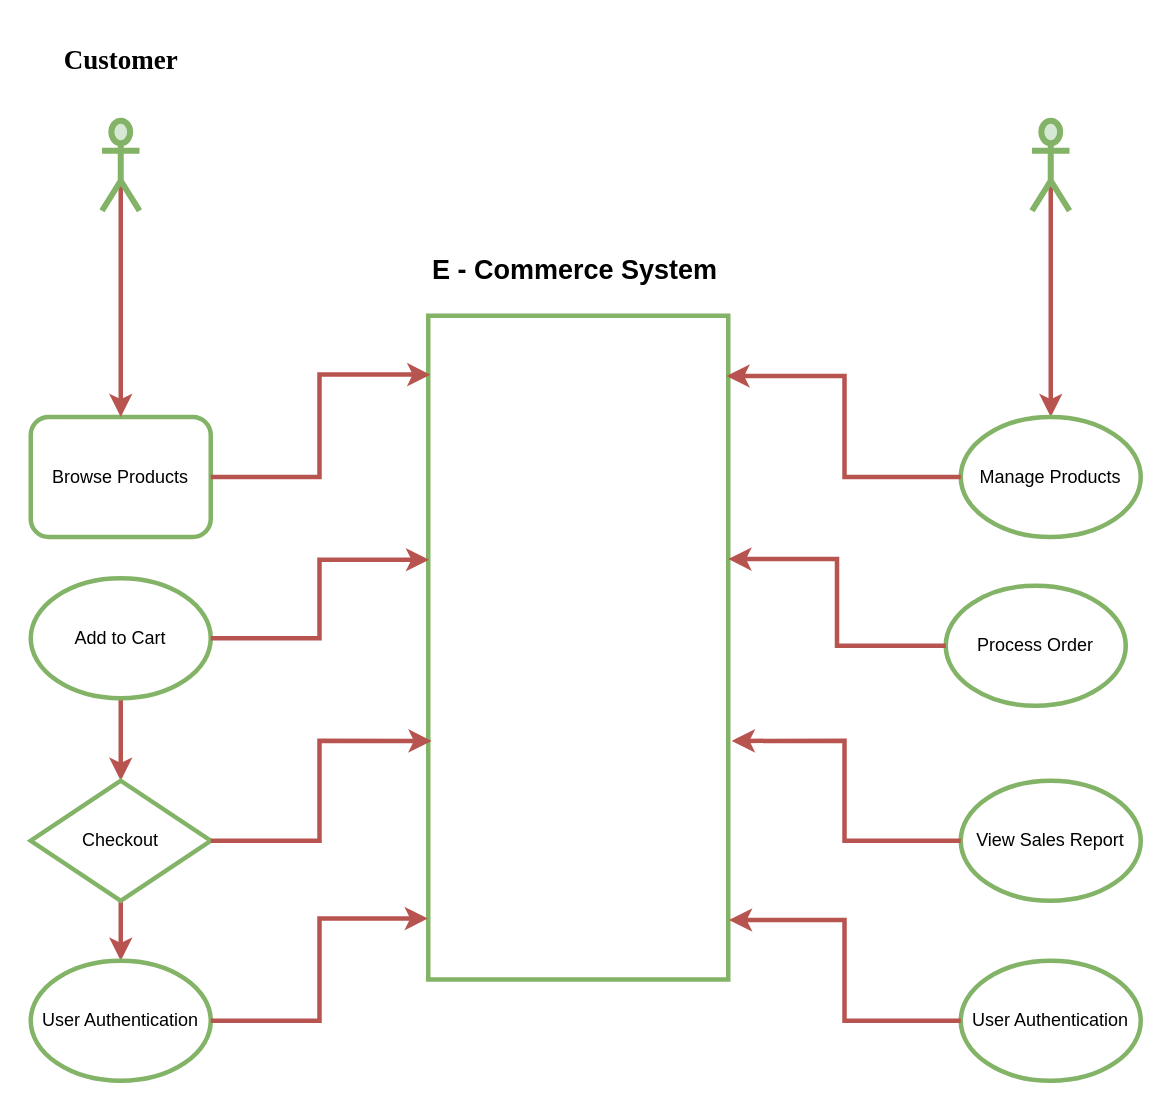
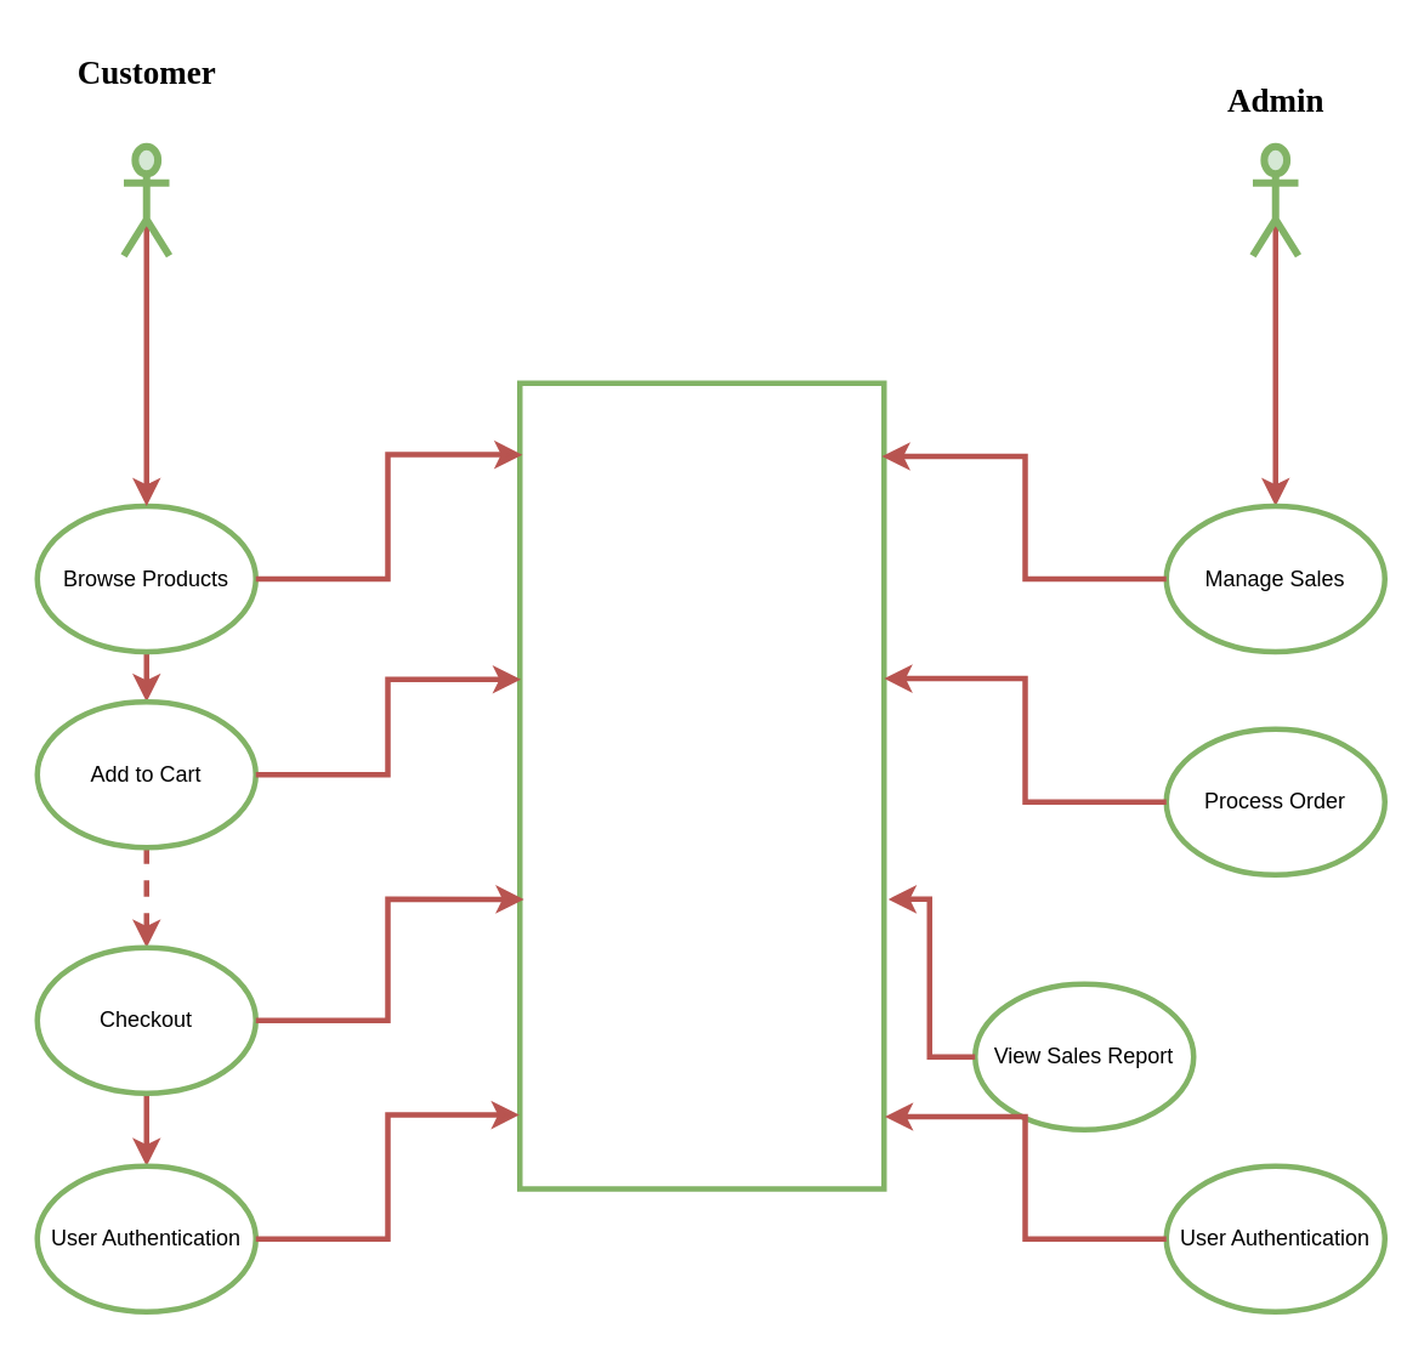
  <mxCell id="0" />
  <mxCell id="1" parent="0" />
  <mxCell id="2" value="" style="rounded=0;whiteSpace=wrap;html=1;perimeterSpacing=4;fillColor=default;strokeColor=#82b366;align=center;verticalAlign=middle;fontFamily=Helvetica;fontSize=12;fontColor=default;strokeWidth=3;" vertex="1" parent="1"><mxGeometry x="285" y="210" width="200" height="442.5" as="geometry" /></mxCell>
  <mxCell id="3" style="edgeStyle=orthogonalEdgeStyle;rounded=0;orthogonalLoop=1;jettySize=auto;html=1;exitX=0.5;exitY=0.5;exitDx=0;exitDy=0;exitPerimeter=0;entryX=0.5;entryY=0;entryDx=0;entryDy=0;strokeColor=#b85450;strokeWidth=3;align=center;verticalAlign=middle;fontFamily=Helvetica;fontSize=12;fontColor=default;labelBackgroundColor=default;endArrow=classic;fillColor=#f8cecc;" edge="1" parent="1" source="4" target="12"><mxGeometry relative="1" as="geometry" /></mxCell>
  <mxCell id="4" value="" style="shape=umlActor;verticalLabelPosition=bottom;verticalAlign=top;html=1;outlineConnect=0;fillColor=#d5e8d4;strokeColor=#82b366;fillStyle=auto;strokeWidth=4;" vertex="1" parent="1"><mxGeometry x="687.5" y="80" width="25" height="60" as="geometry" /></mxCell>
- <mxCell id="6" value="Browse Products" style="whiteSpace=wrap;html=1;strokeWidth=3;strokeColor=#82b366;align=center;verticalAlign=middle;fontFamily=Helvetica;fontSize=12;fontColor=default;fillColor=default;rounded=1;" vertex="1" parent="1"><mxGeometry x="20" y="277.5" width="120" height="80" as="geometry" /></mxCell>
- <mxCell id="7" style="edgeStyle=orthogonalEdgeStyle;rounded=0;orthogonalLoop=1;jettySize=auto;html=1;exitX=0.5;exitY=1;exitDx=0;exitDy=0;entryX=0.5;entryY=0;entryDx=0;entryDy=0;strokeColor=#b85450;align=center;verticalAlign=middle;fontFamily=Helvetica;fontSize=12;fontColor=default;fillColor=#f8cecc;strokeWidth=3;" edge="1" parent="1" source="8" target="10"><mxGeometry relative="1" as="geometry" /></mxCell>
+ <mxCell id="5" style="edgeStyle=orthogonalEdgeStyle;rounded=0;orthogonalLoop=1;jettySize=auto;html=1;exitX=0.5;exitY=1;exitDx=0;exitDy=0;entryX=0.5;entryY=0;entryDx=0;entryDy=0;strokeColor=#b85450;strokeWidth=3;align=center;verticalAlign=middle;fontFamily=Helvetica;fontSize=12;fontColor=default;labelBackgroundColor=default;endArrow=classic;fillColor=#f8cecc;" edge="1" parent="1" source="6" target="8"><mxGeometry relative="1" as="geometry" /></mxCell>
+ <mxCell id="6" value="Browse Products" style="ellipse;whiteSpace=wrap;html=1;strokeWidth=3;strokeColor=#82b366;align=center;verticalAlign=middle;fontFamily=Helvetica;fontSize=12;fontColor=default;fillColor=default;" vertex="1" parent="1"><mxGeometry x="20" y="277.5" width="120" height="80" as="geometry" /></mxCell>
+ <mxCell id="7" style="edgeStyle=orthogonalEdgeStyle;rounded=0;orthogonalLoop=1;jettySize=auto;html=1;exitX=0.5;exitY=1;exitDx=0;exitDy=0;entryX=0.5;entryY=0;entryDx=0;entryDy=0;strokeColor=#b85450;align=center;verticalAlign=middle;fontFamily=Helvetica;fontSize=12;fontColor=default;fillColor=#f8cecc;strokeWidth=3;dashed=1;" edge="1" parent="1" source="8" target="10"><mxGeometry relative="1" as="geometry" /></mxCell>
  <mxCell id="8" value="Add to Cart" style="ellipse;whiteSpace=wrap;html=1;strokeWidth=3;strokeColor=#82b366;align=center;verticalAlign=middle;fontFamily=Helvetica;fontSize=12;fontColor=default;fillColor=default;" vertex="1" parent="1"><mxGeometry x="20" y="385" width="120" height="80" as="geometry" /></mxCell>
  <mxCell id="9" style="edgeStyle=orthogonalEdgeStyle;rounded=0;orthogonalLoop=1;jettySize=auto;html=1;exitX=0.5;exitY=1;exitDx=0;exitDy=0;entryX=0.5;entryY=0;entryDx=0;entryDy=0;strokeColor=#b85450;align=center;verticalAlign=middle;fontFamily=Helvetica;fontSize=12;fontColor=default;fillColor=#f8cecc;strokeWidth=3;" edge="1" parent="1" source="10" target="11"><mxGeometry relative="1" as="geometry" /></mxCell>
- <mxCell id="10" value="Checkout" style="rhombus;whiteSpace=wrap;html=1;perimeterSpacing=0;strokeWidth=3;strokeColor=#82b366;align=center;verticalAlign=middle;fontFamily=Helvetica;fontSize=12;fontColor=default;fillColor=default;" vertex="1" parent="1"><mxGeometry x="20" y="520" width="120" height="80" as="geometry" /></mxCell>
+ <mxCell id="10" value="Checkout" style="ellipse;whiteSpace=wrap;html=1;perimeterSpacing=0;strokeWidth=3;strokeColor=#82b366;align=center;verticalAlign=middle;fontFamily=Helvetica;fontSize=12;fontColor=default;fillColor=default;" vertex="1" parent="1"><mxGeometry x="20" y="520" width="120" height="80" as="geometry" /></mxCell>
  <mxCell id="11" value="User Authentication" style="ellipse;whiteSpace=wrap;html=1;strokeWidth=3;strokeColor=#82b366;align=center;verticalAlign=middle;fontFamily=Helvetica;fontSize=12;fontColor=default;fillColor=default;" vertex="1" parent="1"><mxGeometry x="20" y="640" width="120" height="80" as="geometry" /></mxCell>
- <mxCell id="12" value="Manage Products" style="ellipse;whiteSpace=wrap;html=1;strokeWidth=3;strokeColor=#82b366;align=center;verticalAlign=middle;fontFamily=Helvetica;fontSize=12;fontColor=default;fillColor=default;" vertex="1" parent="1"><mxGeometry x="640" y="277.5" width="120" height="80" as="geometry" /></mxCell>
- <mxCell id="13" value="Process Order" style="ellipse;whiteSpace=wrap;html=1;perimeterSpacing=0;strokeWidth=3;strokeColor=#82b366;align=center;verticalAlign=middle;fontFamily=Helvetica;fontSize=12;fontColor=default;fillColor=default;" vertex="1" parent="1"><mxGeometry x="630" y="390" width="120" height="80" as="geometry" /></mxCell>
- <mxCell id="14" value="View Sales Report" style="ellipse;whiteSpace=wrap;html=1;strokeWidth=3;strokeColor=#82b366;align=center;verticalAlign=middle;fontFamily=Helvetica;fontSize=12;fontColor=default;fillColor=default;" vertex="1" parent="1"><mxGeometry x="640" y="520" width="120" height="80" as="geometry" /></mxCell>
+ <mxCell id="12" value="Manage Sales" style="ellipse;whiteSpace=wrap;html=1;strokeWidth=3;strokeColor=#82b366;align=center;verticalAlign=middle;fontFamily=Helvetica;fontSize=12;fontColor=default;fillColor=default;" vertex="1" parent="1"><mxGeometry x="640" y="277.5" width="120" height="80" as="geometry" /></mxCell>
+ <mxCell id="13" value="Process Order" style="ellipse;whiteSpace=wrap;html=1;perimeterSpacing=0;strokeWidth=3;strokeColor=#82b366;align=center;verticalAlign=middle;fontFamily=Helvetica;fontSize=12;fontColor=default;fillColor=default;" vertex="1" parent="1"><mxGeometry x="640" y="400" width="120" height="80" as="geometry" /></mxCell>
+ <mxCell id="14" value="View Sales Report" style="ellipse;whiteSpace=wrap;html=1;strokeWidth=3;strokeColor=#82b366;align=center;verticalAlign=middle;fontFamily=Helvetica;fontSize=12;fontColor=default;fillColor=default;" vertex="1" parent="1"><mxGeometry x="535" y="540" width="120" height="80" as="geometry" /></mxCell>
  <mxCell id="15" value="User Authentication" style="ellipse;whiteSpace=wrap;html=1;strokeWidth=3;strokeColor=#82b366;align=center;verticalAlign=middle;fontFamily=Helvetica;fontSize=12;fontColor=default;fillColor=default;" vertex="1" parent="1"><mxGeometry x="640" y="640" width="120" height="80" as="geometry" /></mxCell>
  <mxCell id="16" style="edgeStyle=orthogonalEdgeStyle;rounded=0;orthogonalLoop=1;jettySize=auto;html=1;exitX=1;exitY=0.5;exitDx=0;exitDy=0;entryX=0.022;entryY=0.37;entryDx=0;entryDy=0;entryPerimeter=0;strokeColor=#b85450;align=center;verticalAlign=middle;fontFamily=Helvetica;fontSize=12;fontColor=default;fillColor=#f8cecc;strokeWidth=3;" edge="1" parent="1" source="8" target="2"><mxGeometry relative="1" as="geometry" /></mxCell>
  <mxCell id="17" style="edgeStyle=orthogonalEdgeStyle;rounded=0;orthogonalLoop=1;jettySize=auto;html=1;exitX=1;exitY=0.5;exitDx=0;exitDy=0;entryX=0.03;entryY=0.638;entryDx=0;entryDy=0;entryPerimeter=0;strokeColor=#b85450;align=center;verticalAlign=middle;fontFamily=Helvetica;fontSize=12;fontColor=default;fillColor=#f8cecc;strokeWidth=3;" edge="1" parent="1" source="10" target="2"><mxGeometry relative="1" as="geometry" /></mxCell>
  <mxCell id="18" style="edgeStyle=orthogonalEdgeStyle;rounded=0;orthogonalLoop=1;jettySize=auto;html=1;exitX=1;exitY=0.5;exitDx=0;exitDy=0;entryX=0.018;entryY=0.901;entryDx=0;entryDy=0;entryPerimeter=0;strokeColor=#b85450;align=center;verticalAlign=middle;fontFamily=Helvetica;fontSize=12;fontColor=default;fillColor=#f8cecc;strokeWidth=3;" edge="1" parent="1" source="11" target="2"><mxGeometry relative="1" as="geometry" /></mxCell>
  <mxCell id="19" style="edgeStyle=orthogonalEdgeStyle;rounded=0;orthogonalLoop=1;jettySize=auto;html=1;exitX=1;exitY=0.5;exitDx=0;exitDy=0;entryX=0.026;entryY=0.096;entryDx=0;entryDy=0;entryPerimeter=0;strokeColor=#b85450;align=center;verticalAlign=middle;fontFamily=Helvetica;fontSize=12;fontColor=default;fillColor=#f8cecc;strokeWidth=3;labelBackgroundColor=default;endArrow=classic;" edge="1" parent="1" source="6" target="2"><mxGeometry relative="1" as="geometry" /></mxCell>
  <mxCell id="20" style="edgeStyle=orthogonalEdgeStyle;rounded=0;orthogonalLoop=1;jettySize=auto;html=1;exitX=0;exitY=0.5;exitDx=0;exitDy=0;entryX=0.975;entryY=0.098;entryDx=0;entryDy=0;entryPerimeter=0;strokeWidth=3;strokeColor=#b85450;align=center;verticalAlign=middle;fontFamily=Helvetica;fontSize=12;fontColor=default;labelBackgroundColor=default;endArrow=classic;fillColor=#f8cecc;" edge="1" parent="1" source="12" target="2"><mxGeometry relative="1" as="geometry" /></mxCell>
  <mxCell id="21" style="edgeStyle=orthogonalEdgeStyle;rounded=0;orthogonalLoop=1;jettySize=auto;html=1;exitX=0;exitY=0.5;exitDx=0;exitDy=0;entryX=0.981;entryY=0.369;entryDx=0;entryDy=0;entryPerimeter=0;strokeWidth=3;strokeColor=#b85450;align=center;verticalAlign=middle;fontFamily=Helvetica;fontSize=12;fontColor=default;labelBackgroundColor=default;endArrow=classic;fillColor=#f8cecc;" edge="1" parent="1" source="13" target="2"><mxGeometry relative="1" as="geometry" /></mxCell>
  <mxCell id="22" style="edgeStyle=orthogonalEdgeStyle;rounded=0;orthogonalLoop=1;jettySize=auto;html=1;exitX=0;exitY=0.5;exitDx=0;exitDy=0;entryX=0.992;entryY=0.638;entryDx=0;entryDy=0;entryPerimeter=0;strokeWidth=3;strokeColor=#b85450;align=center;verticalAlign=middle;fontFamily=Helvetica;fontSize=12;fontColor=default;labelBackgroundColor=default;endArrow=classic;fillColor=#f8cecc;" edge="1" parent="1" source="14" target="2"><mxGeometry relative="1" as="geometry" /></mxCell>
  <mxCell id="23" style="edgeStyle=orthogonalEdgeStyle;rounded=0;orthogonalLoop=1;jettySize=auto;html=1;exitX=0;exitY=0.5;exitDx=0;exitDy=0;entryX=0.983;entryY=0.903;entryDx=0;entryDy=0;entryPerimeter=0;strokeWidth=3;strokeColor=#b85450;align=center;verticalAlign=middle;fontFamily=Helvetica;fontSize=12;fontColor=default;labelBackgroundColor=default;endArrow=classic;fillColor=#f8cecc;" edge="1" parent="1" source="15" target="2"><mxGeometry relative="1" as="geometry" /></mxCell>
+ <mxCell id="24" value="&lt;span style=&quot;font-size: 18px;&quot;&gt;&lt;font face=&quot;Verdana&quot; style=&quot;font-size: 18px;&quot;&gt;Admin&lt;/font&gt;&lt;/span&gt;" style="text;html=1;align=center;verticalAlign=middle;resizable=0;points=[];autosize=1;strokeColor=none;fillColor=none;fontStyle=1;fontSize=18;labelBackgroundColor=default;" vertex="1" parent="1"><mxGeometry x="660" y="35" width="80" height="40" as="geometry" /></mxCell>
  <mxCell id="25" style="edgeStyle=orthogonalEdgeStyle;rounded=0;orthogonalLoop=1;jettySize=auto;html=1;exitX=0.5;exitY=0.5;exitDx=0;exitDy=0;exitPerimeter=0;entryX=0.5;entryY=0;entryDx=0;entryDy=0;strokeColor=#b85450;strokeWidth=3;align=center;verticalAlign=middle;fontFamily=Helvetica;fontSize=12;fontColor=default;labelBackgroundColor=default;endArrow=classic;fillColor=#f8cecc;" edge="1" parent="1" source="26" target="6"><mxGeometry relative="1" as="geometry" /></mxCell>
  <mxCell id="26" value="" style="shape=umlActor;verticalLabelPosition=bottom;verticalAlign=top;html=1;outlineConnect=0;fillColor=#d5e8d4;strokeColor=#82b366;fillStyle=auto;strokeWidth=4;" vertex="1" parent="1"><mxGeometry x="67.5" y="80" width="25" height="60" as="geometry" /></mxCell>
  <mxCell id="27" value="&lt;font size=&quot;1&quot; face=&quot;Verdana&quot;&gt;&lt;b style=&quot;font-size: 18px;&quot;&gt;Customer&lt;/b&gt;&lt;/font&gt;" style="text;html=1;align=center;verticalAlign=middle;resizable=0;points=[];autosize=1;strokeColor=none;fillColor=none;" vertex="1" parent="1"><mxGeometry x="20" y="20" width="120" height="40" as="geometry" /></mxCell>
- <mxCell id="28" value="&lt;b&gt;&lt;font style=&quot;font-size: 18px;&quot;&gt;E - Commerce System&amp;nbsp;&lt;/font&gt;&lt;/b&gt;" style="text;html=1;align=center;verticalAlign=middle;resizable=0;points=[];autosize=1;strokeColor=none;fillColor=none;" vertex="1" parent="1"><mxGeometry x="275" y="160" width="220" height="40" as="geometry" /></mxCell>
